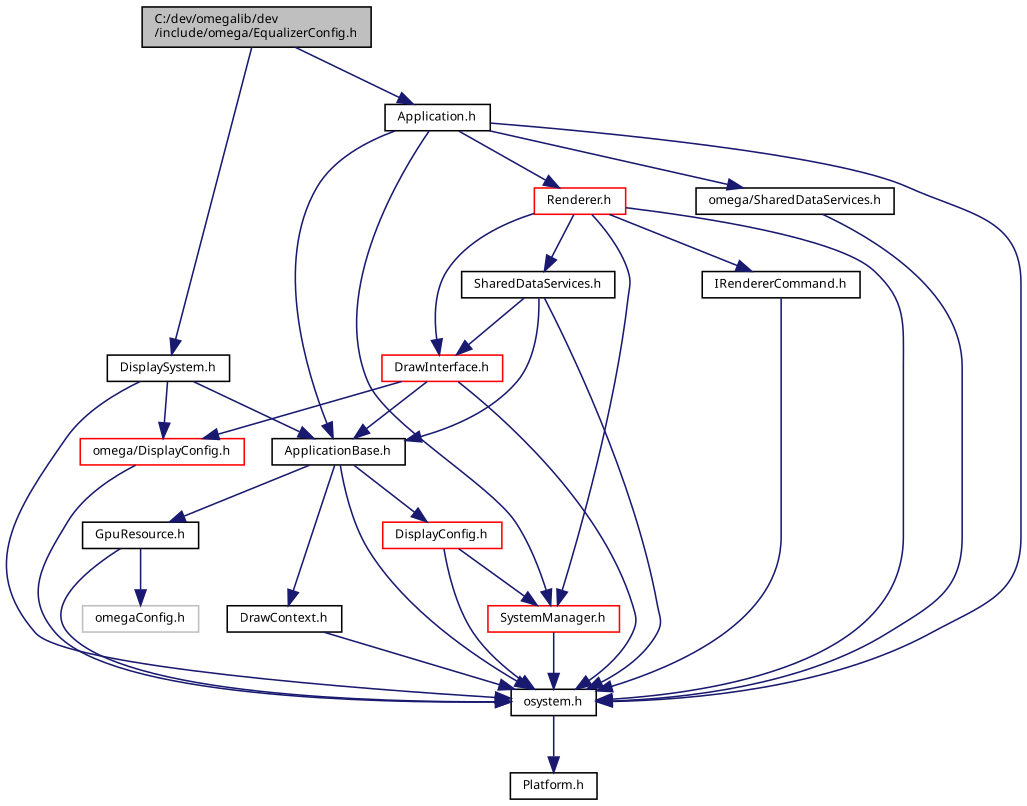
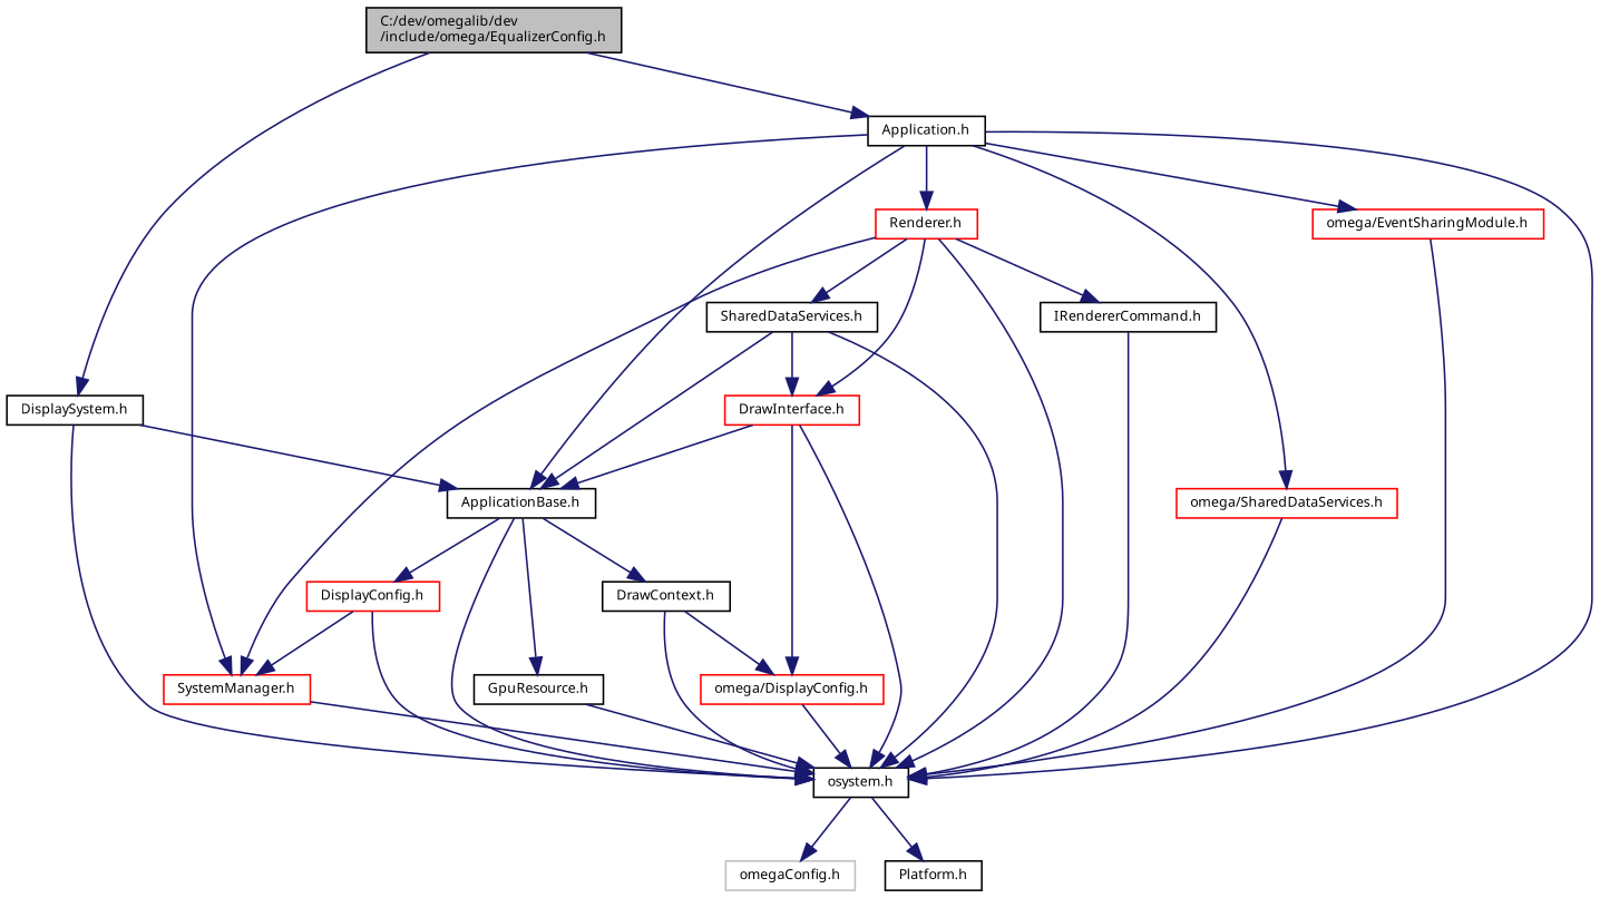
  digraph {
    node [color=black fontname="FreeSans.ttf" fontsize=8 shape=record]
    edge [color=midnightblue fontname="FreeSans.ttf" fontsize=8 labelfontname="FreeSans.ttf" labelfontsize=8 style=solid]
    n1 [fillcolor=grey75 fontcolor=black height=0.2 label="C:/dev/omegalib/dev\l/include/omega/EqualizerConfig.h" style=filled width=0.4]
    n2 [height=0.2 label="DisplaySystem.h" width=0.4]
    n3 [height=0.2 label="Application.h" width=0.4]
    n4 [height=0.2 label="osystem.h" width=0.4]
    n5 [height=0.2 label="ApplicationBase.h" width=0.4]
    n6 [color=red height=0.2 label="omega/DisplayConfig.h" width=0.4]
    n7 [color=red height=0.2 label="SystemManager.h" width=0.4]
    n8 [color=red height=0.2 label="Renderer.h" width=0.4]
-   n9 [height=0.2 label="omega/SharedDataServices.h" width=0.4]
+   n9 [color=red height=0.2 label="omega/SharedDataServices.h" width=0.4]
+   n10 [color=red height=0.2 label="omega/EventSharingModule.h" width=0.4]
    n11 [color=grey75 height=0.2 label="omegaConfig.h" width=0.4]
    n12 [height=0.2 label="Platform.h" width=0.4]
    n13 [color=red height=0.2 label="DisplayConfig.h" width=0.4]
    n14 [height=0.2 label="GpuResource.h" width=0.4]
    n15 [height=0.2 label="DrawContext.h" width=0.4]
    n16 [height=0.2 label="IRendererCommand.h" width=0.4]
    n17 [color=red height=0.2 label="DrawInterface.h" width=0.4]
    n18 [height=0.2 label="SharedDataServices.h" width=0.4]
    n1 -> n2
    n1 -> n3
    n2 -> n4
    n2 -> n5
-   n2 -> n6
+   n15 -> n6
    n3 -> n4
    n3 -> n5
    n3 -> n7
    n3 -> n8
    n3 -> n9
-   n14 -> n11
+   n3 -> n10
+   n4 -> n11
    n4 -> n12
    n5 -> n4
    n5 -> n13
    n5 -> n14
    n5 -> n15
    n6 -> n4
    n7 -> n4
    n8 -> n4
    n8 -> n7
    n8 -> n16
    n8 -> n17
    n8 -> n18
    n9 -> n4
+   n10 -> n4
    n13 -> n4
    n13 -> n7
    n14 -> n4
    n15 -> n4
    n16 -> n4
    n17 -> n4
    n17 -> n5
    n17 -> n6
    n18 -> n4
    n18 -> n5
    n18 -> n17
  }
